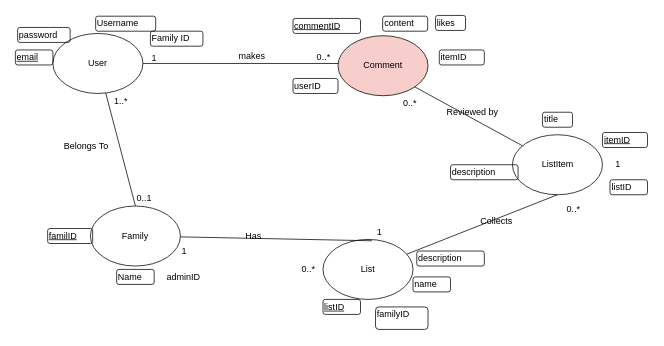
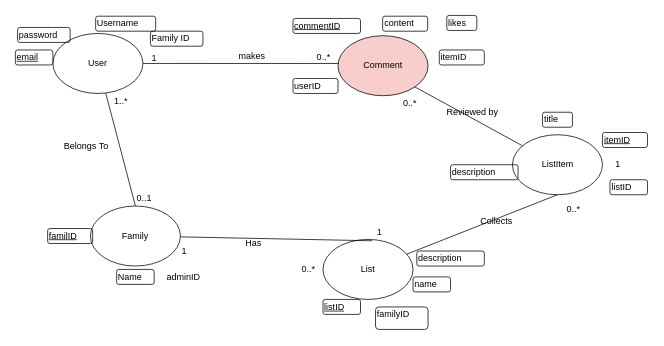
  <mxCell id="0" />
  <mxCell id="1" parent="0" />
  <mxCell id="2" style="rounded=0;orthogonalLoop=1;jettySize=auto;html=1;entryX=0.5;entryY=0;entryDx=0;entryDy=0;endArrow=none;endFill=0;" edge="1" parent="1" source="4" target="9"><mxGeometry relative="1" as="geometry" /></mxCell>
  <mxCell id="3" style="edgeStyle=none;rounded=0;orthogonalLoop=1;jettySize=auto;html=1;entryX=0.083;entryY=0.463;entryDx=0;entryDy=0;entryPerimeter=0;endArrow=none;endFill=0;" edge="1" parent="1" source="4" target="33"><mxGeometry relative="1" as="geometry" /></mxCell>
  <mxCell id="4" value="User" style="ellipse;whiteSpace=wrap;html=1;" vertex="1" parent="1"><mxGeometry x="70" y="44" width="120" height="80" as="geometry" /></mxCell>
  <mxCell id="5" value="ListItem" style="ellipse;whiteSpace=wrap;html=1;" vertex="1" parent="1"><mxGeometry x="682.5" y="179" width="120" height="80" as="geometry" /></mxCell>
  <mxCell id="6" style="edgeStyle=none;rounded=0;orthogonalLoop=1;jettySize=auto;html=1;entryX=0.5;entryY=1;entryDx=0;entryDy=0;endArrow=none;endFill=0;" edge="1" parent="1" source="7" target="5"><mxGeometry relative="1" as="geometry" /></mxCell>
  <mxCell id="7" value="List" style="ellipse;whiteSpace=wrap;html=1;" vertex="1" parent="1"><mxGeometry x="430" y="318.5" width="120" height="80" as="geometry" /></mxCell>
  <mxCell id="8" style="edgeStyle=none;rounded=0;orthogonalLoop=1;jettySize=auto;html=1;entryX=0.545;entryY=0.023;entryDx=0;entryDy=0;endArrow=none;endFill=0;entryPerimeter=0;" edge="1" parent="1" source="9" target="7"><mxGeometry relative="1" as="geometry" /></mxCell>
  <mxCell id="9" value="Family" style="ellipse;whiteSpace=wrap;html=1;" vertex="1" parent="1"><mxGeometry x="120" y="274" width="120" height="80" as="geometry" /></mxCell>
  <mxCell id="10" value="Belongs To" style="text;html=1;resizable=0;points=[];autosize=1;align=left;verticalAlign=top;spacingTop=-4;" vertex="1" parent="1"><mxGeometry x="83" y="184" width="80" height="20" as="geometry" /></mxCell>
  <mxCell id="11" value="0..1" style="text;html=1;resizable=0;points=[];autosize=1;align=left;verticalAlign=top;spacingTop=-4;" vertex="1" parent="1"><mxGeometry x="180" y="254" width="40" height="20" as="geometry" /></mxCell>
  <mxCell id="12" value="1..*" style="text;html=1;resizable=0;points=[];autosize=1;align=left;verticalAlign=top;spacingTop=-4;" vertex="1" parent="1"><mxGeometry x="150" y="124" width="40" height="20" as="geometry" /></mxCell>
- <mxCell id="13" value="Has" style="text;html=1;resizable=0;points=[];autosize=1;align=left;verticalAlign=top;spacingTop=-4;" vertex="1" parent="1"><mxGeometry x="325" y="304" width="40" height="20" as="geometry" /></mxCell>
+ <mxCell id="13" value="Has" style="text;html=1;resizable=0;points=[];autosize=1;align=left;verticalAlign=top;spacingTop=-4;" vertex="1" parent="1"><mxGeometry x="325" y="314" width="40" height="20" as="geometry" /></mxCell>
  <mxCell id="14" value="0..*" style="text;html=1;resizable=0;points=[];autosize=1;align=left;verticalAlign=top;spacingTop=-4;" vertex="1" parent="1"><mxGeometry x="400" y="348.5" width="40" height="20" as="geometry" /></mxCell>
  <mxCell id="15" value="1" style="text;html=1;resizable=0;points=[];autosize=1;align=left;verticalAlign=top;spacingTop=-4;" vertex="1" parent="1"><mxGeometry x="240" y="324" width="20" height="20" as="geometry" /></mxCell>
  <mxCell id="16" value="Collects" style="text;html=1;resizable=0;points=[];autosize=1;align=left;verticalAlign=top;spacingTop=-4;" vertex="1" parent="1"><mxGeometry x="637.5" y="284" width="60" height="20" as="geometry" /></mxCell>
  <mxCell id="17" value="0..*" style="text;html=1;resizable=0;points=[];autosize=1;align=left;verticalAlign=top;spacingTop=-4;" vertex="1" parent="1"><mxGeometry x="752.5" y="269" width="40" height="20" as="geometry" /></mxCell>
  <mxCell id="18" value="1" style="text;html=1;resizable=0;points=[];autosize=1;align=left;verticalAlign=top;spacingTop=-4;" vertex="1" parent="1"><mxGeometry x="499.5" y="298.5" width="20" height="20" as="geometry" /></mxCell>
  <mxCell id="19" value="Family ID" style="text;html=1;resizable=0;points=[];autosize=1;align=left;verticalAlign=top;spacingTop=-4;strokeColor=#000000;rounded=1;" vertex="1" parent="1"><mxGeometry x="200" y="41" width="70" height="20" as="geometry" /></mxCell>
  <mxCell id="20" value="Username" style="text;html=1;resizable=0;points=[];autosize=1;align=left;verticalAlign=top;spacingTop=-4;strokeColor=#000000;rounded=1;" vertex="1" parent="1"><mxGeometry x="127" y="21" width="80" height="20" as="geometry" /></mxCell>
  <mxCell id="21" value="password" style="text;html=1;resizable=0;points=[];autosize=1;align=left;verticalAlign=top;spacingTop=-4;strokeColor=#000000;rounded=1;" vertex="1" parent="1"><mxGeometry x="23" y="36" width="70" height="20" as="geometry" /></mxCell>
  <mxCell id="22" value="&lt;u&gt;email&lt;/u&gt;" style="text;html=1;resizable=0;points=[];autosize=1;align=left;verticalAlign=top;spacingTop=-4;strokeColor=#000000;rounded=1;" vertex="1" parent="1"><mxGeometry x="20" y="66" width="50" height="20" as="geometry" /></mxCell>
  <mxCell id="23" value="&lt;u&gt;familID&lt;/u&gt;" style="text;html=1;resizable=0;points=[];autosize=1;align=left;verticalAlign=top;spacingTop=-4;strokeColor=#000000;rounded=1;" vertex="1" parent="1"><mxGeometry x="63" y="304" width="60" height="20" as="geometry" /></mxCell>
  <mxCell id="24" value="Name" style="text;html=1;resizable=0;points=[];autosize=1;align=left;verticalAlign=top;spacingTop=-4;strokeColor=#000000;rounded=1;" vertex="1" parent="1"><mxGeometry x="155" y="358.5" width="50" height="20" as="geometry" /></mxCell>
  <mxCell id="25" value="&lt;div&gt;familyID&lt;/div&gt;&lt;div&gt;&lt;br&gt;&lt;/div&gt;" style="text;html=1;resizable=0;points=[];autosize=1;align=left;verticalAlign=top;spacingTop=-4;strokeColor=#000000;rounded=1;" vertex="1" parent="1"><mxGeometry x="500" y="408.5" width="70" height="30" as="geometry" /></mxCell>
  <mxCell id="26" value="name" style="text;html=1;resizable=0;points=[];autosize=1;align=left;verticalAlign=top;spacingTop=-4;strokeColor=#000000;rounded=1;" vertex="1" parent="1"><mxGeometry x="550" y="368.5" width="50" height="20" as="geometry" /></mxCell>
  <mxCell id="27" value="&lt;u&gt;listID&lt;/u&gt;" style="text;html=1;resizable=0;points=[];autosize=1;align=left;verticalAlign=top;spacingTop=-4;strokeColor=#000000;rounded=1;" vertex="1" parent="1"><mxGeometry x="430" y="398.5" width="50" height="20" as="geometry" /></mxCell>
  <mxCell id="28" value="&lt;u&gt;itemID&lt;/u&gt;" style="text;html=1;resizable=0;points=[];autosize=1;align=left;verticalAlign=top;spacingTop=-4;strokeColor=#000000;rounded=1;" vertex="1" parent="1"><mxGeometry x="802.5" y="176" width="60" height="20" as="geometry" /></mxCell>
  <mxCell id="29" value="description" style="text;html=1;resizable=0;points=[];autosize=1;align=left;verticalAlign=top;spacingTop=-4;strokeColor=#000000;rounded=1;" vertex="1" parent="1"><mxGeometry x="555" y="334" width="90" height="20" as="geometry" /></mxCell>
  <mxCell id="30" value="title" style="text;html=1;resizable=0;points=[];autosize=1;align=left;verticalAlign=top;spacingTop=-4;rounded=1;shadow=0;glass=0;strokeColor=#000000;" vertex="1" parent="1"><mxGeometry x="722.5" y="149" width="40" height="20" as="geometry" /></mxCell>
  <mxCell id="31" value="description" style="text;html=1;resizable=0;points=[];autosize=1;align=left;verticalAlign=top;spacingTop=-4;strokeColor=#000000;rounded=1;" vertex="1" parent="1"><mxGeometry x="600" y="219" width="90" height="20" as="geometry" /></mxCell>
  <mxCell id="32" value="listID" style="text;html=1;resizable=0;points=[];autosize=1;align=left;verticalAlign=top;spacingTop=-4;strokeColor=#000000;rounded=1;" vertex="1" parent="1"><mxGeometry x="812.5" y="239" width="50" height="20" as="geometry" /></mxCell>
  <mxCell id="33" value="Comment" style="ellipse;whiteSpace=wrap;html=1;fillColor=#f8cecc;" vertex="1" parent="1"><mxGeometry x="450" y="47" width="120" height="80" as="geometry" /></mxCell>
  <mxCell id="34" value="0..*" style="text;html=1;resizable=0;points=[];autosize=1;align=left;verticalAlign=top;spacingTop=-4;" vertex="1" parent="1"><mxGeometry x="535" y="127" width="40" height="20" as="geometry" /></mxCell>
  <mxCell id="35" value="1" style="text;html=1;resizable=0;points=[];autosize=1;align=left;verticalAlign=top;spacingTop=-4;" vertex="1" parent="1"><mxGeometry x="817.5" y="209" width="20" height="20" as="geometry" /></mxCell>
  <mxCell id="36" value="itemID" style="text;html=1;resizable=0;points=[];autosize=1;align=left;verticalAlign=top;spacingTop=-4;strokeColor=#000000;rounded=1;" vertex="1" parent="1"><mxGeometry x="585" y="66" width="60" height="20" as="geometry" /></mxCell>
  <mxCell id="37" value="&lt;u&gt;commentID&lt;/u&gt;" style="text;html=1;resizable=0;points=[];autosize=1;align=left;verticalAlign=top;spacingTop=-4;strokeColor=#000000;rounded=1;" vertex="1" parent="1"><mxGeometry x="390" y="24" width="90" height="20" as="geometry" /></mxCell>
  <mxCell id="38" value="content" style="text;html=1;resizable=0;points=[];autosize=1;align=left;verticalAlign=top;spacingTop=-4;strokeColor=#000000;rounded=1;" vertex="1" parent="1"><mxGeometry x="509.5" y="21" width="60" height="20" as="geometry" /></mxCell>
  <mxCell id="39" value="userID" style="text;html=1;resizable=0;points=[];autosize=1;align=left;verticalAlign=top;spacingTop=-4;strokeColor=#000000;rounded=1;" vertex="1" parent="1"><mxGeometry x="390" y="104" width="60" height="20" as="geometry" /></mxCell>
  <mxCell id="40" value="makes" style="text;html=1;resizable=0;points=[];autosize=1;align=left;verticalAlign=top;spacingTop=-4;" vertex="1" parent="1"><mxGeometry x="316" y="65" width="50" height="20" as="geometry" /></mxCell>
  <mxCell id="41" value="0..*" style="text;html=1;resizable=0;points=[];autosize=1;align=left;verticalAlign=top;spacingTop=-4;" vertex="1" parent="1"><mxGeometry x="420" y="65.5" width="40" height="20" as="geometry" /></mxCell>
  <mxCell id="42" value="1" style="text;html=1;resizable=0;points=[];autosize=1;align=left;verticalAlign=top;spacingTop=-4;" vertex="1" parent="1"><mxGeometry x="200" y="67" width="20" height="20" as="geometry" /></mxCell>
  <mxCell id="43" style="edgeStyle=none;rounded=0;orthogonalLoop=1;jettySize=auto;html=1;entryX=1;entryY=1;entryDx=0;entryDy=0;endArrow=none;endFill=0;" edge="1" parent="1" source="5" target="33"><mxGeometry relative="1" as="geometry"><mxPoint x="692.774" y="196.616" as="sourcePoint" /><mxPoint x="592.524" y="149.048" as="targetPoint" /></mxGeometry></mxCell>
  <mxCell id="44" value="Reviewed by" style="text;html=1;resizable=0;points=[];autosize=1;align=left;verticalAlign=top;spacingTop=-4;" vertex="1" parent="1"><mxGeometry x="592.5" y="139" width="90" height="20" as="geometry" /></mxCell>
- <mxCell id="45" value="likes" style="text;html=1;resizable=0;points=[];autosize=1;align=left;verticalAlign=top;spacingTop=-4;rounded=1;strokeColor=#000000;fillColor=#ffffff;" vertex="1" parent="1"><mxGeometry x="580" y="20" width="40" height="20" as="geometry" /></mxCell>
+ <mxCell id="45" value="likes" style="text;html=1;resizable=0;points=[];autosize=1;align=left;verticalAlign=top;spacingTop=-4;rounded=1;strokeColor=#000000;fillColor=#ffffff;" vertex="1" parent="1"><mxGeometry x="595" y="20" width="40" height="20" as="geometry" /></mxCell>
  <mxCell id="46" value="adminID" style="text;html=1;resizable=0;points=[];autosize=1;align=left;verticalAlign=top;spacingTop=-4;" vertex="1" parent="1"><mxGeometry x="220" y="358.5" width="70" height="20" as="geometry" /></mxCell>
